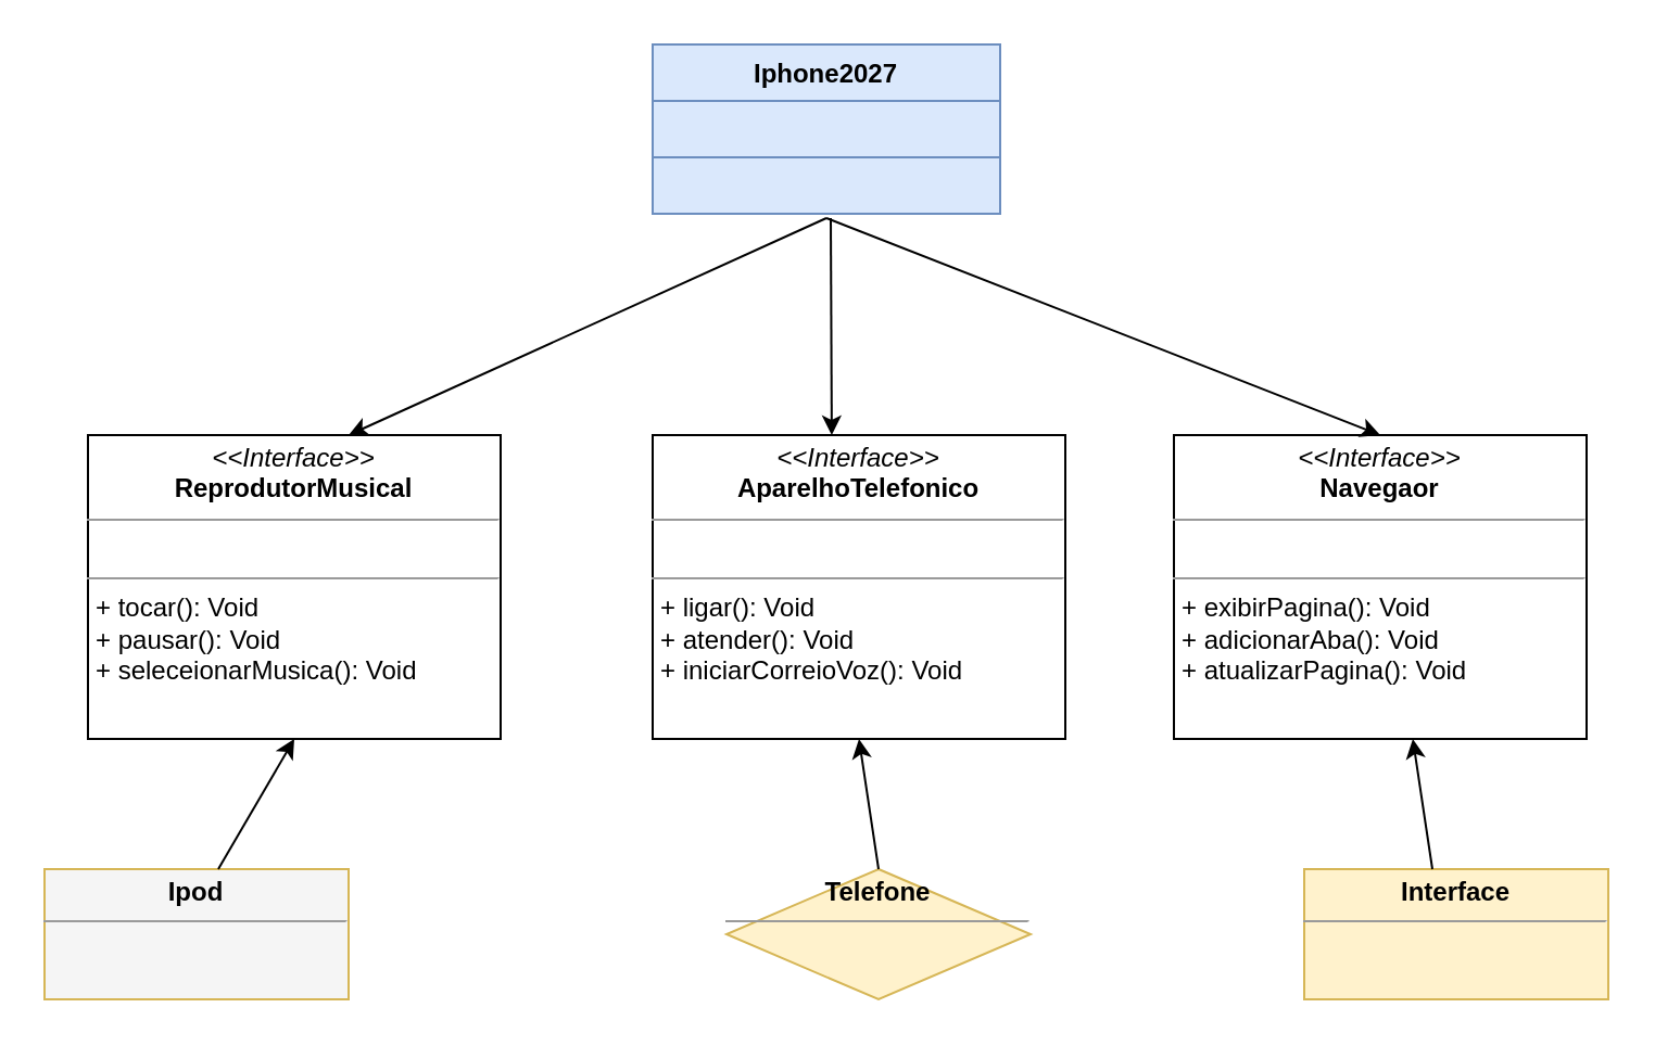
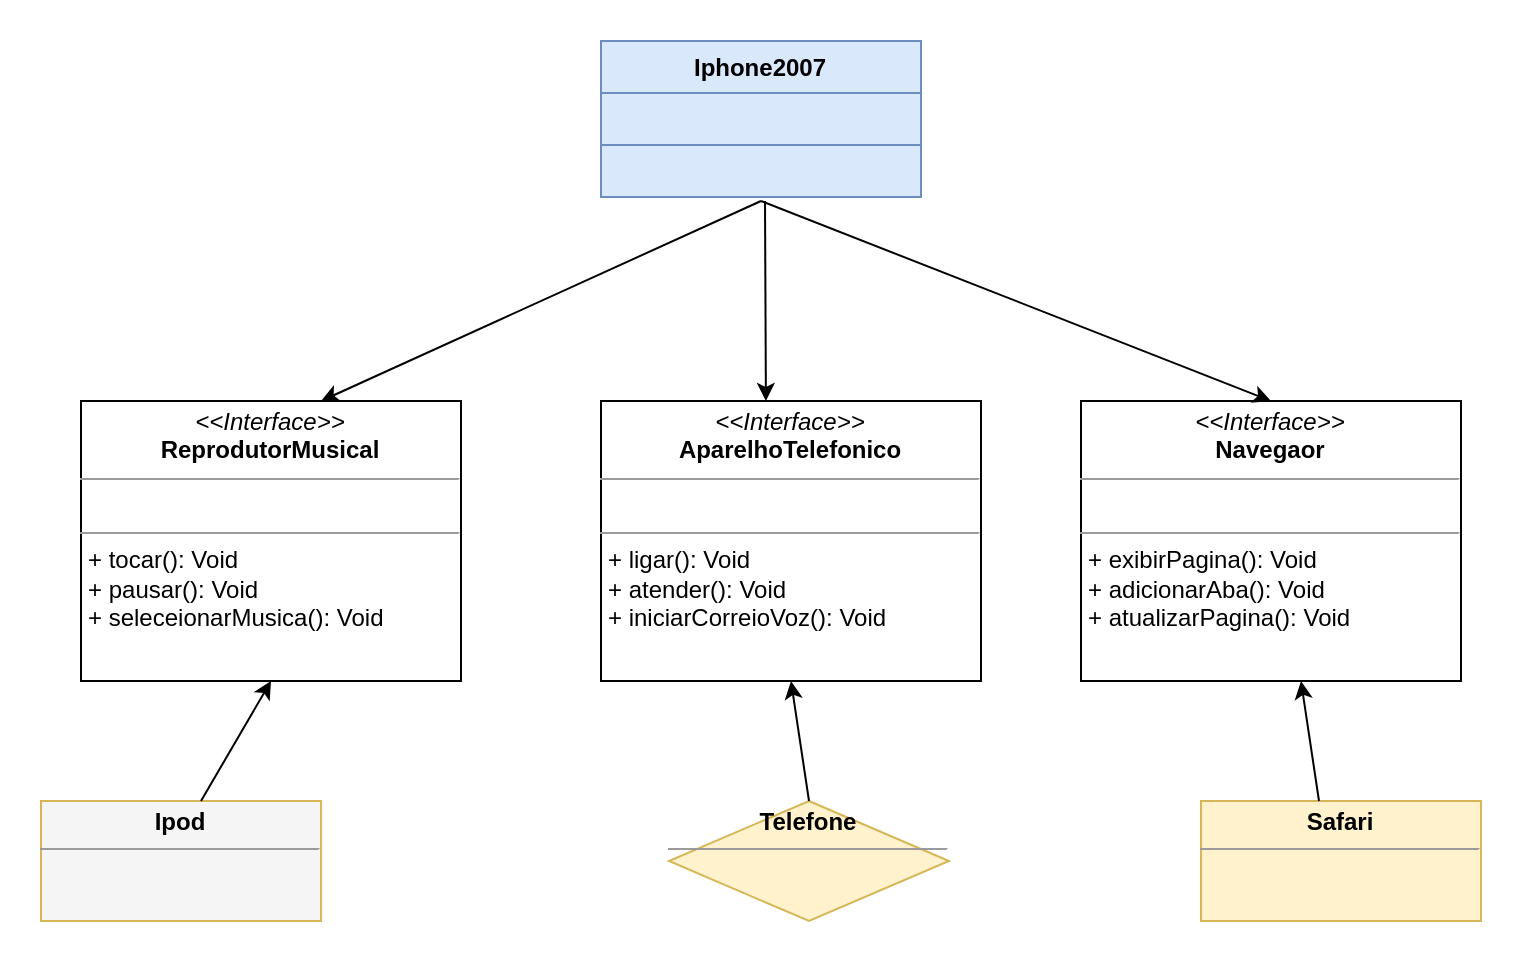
  <mxCell id="0" />
  <mxCell id="1" parent="0" />
- <mxCell id="2" value="Iphone2027" style="swimlane;fontStyle=1;align=center;verticalAlign=top;childLayout=stackLayout;horizontal=1;startSize=26;horizontalStack=0;resizeParent=1;resizeParentMax=0;resizeLast=0;collapsible=1;marginBottom=0;rounded=0;fillColor=#dae8fc;strokeColor=#6c8ebf;swimlaneFillColor=none;" vertex="1" parent="1"><mxGeometry x="300" y="20" width="160" height="78" as="geometry" /></mxCell>
+ <mxCell id="2" value="Iphone2007" style="swimlane;fontStyle=1;align=center;verticalAlign=top;childLayout=stackLayout;horizontal=1;startSize=26;horizontalStack=0;resizeParent=1;resizeParentMax=0;resizeLast=0;collapsible=1;marginBottom=0;rounded=0;fillColor=#dae8fc;strokeColor=#6c8ebf;swimlaneFillColor=none;" vertex="1" parent="1"><mxGeometry x="300" y="20" width="160" height="78" as="geometry" /></mxCell>
  <mxCell id="3" value="" style="text;strokeColor=#6c8ebf;fillColor=#dae8fc;align=left;verticalAlign=top;spacingLeft=4;spacingRight=4;overflow=hidden;rotatable=0;points=[[0,0.5],[1,0.5]];portConstraint=eastwest;rounded=0;" vertex="1" parent="2"><mxGeometry y="26" width="160" height="26" as="geometry" /></mxCell>
  <mxCell id="4" value="" style="text;strokeColor=#6c8ebf;fillColor=#dae8fc;align=left;verticalAlign=top;spacingLeft=4;spacingRight=4;overflow=hidden;rotatable=0;points=[[0,0.5],[1,0.5]];portConstraint=eastwest;rounded=0;" vertex="1" parent="2"><mxGeometry y="52" width="160" height="26" as="geometry" /></mxCell>
  <mxCell id="5" value="&lt;p style=&quot;margin:0px;margin-top:4px;text-align:center;&quot;&gt;&lt;i&gt;&amp;lt;&amp;lt;Interface&amp;gt;&amp;gt;&lt;/i&gt;&lt;br&gt;&lt;b&gt;ReprodutorMusical&lt;/b&gt;&lt;/p&gt;&lt;hr size=&quot;1&quot;&gt;&lt;p style=&quot;margin:0px;margin-left:4px;&quot;&gt;&lt;br&gt;&lt;/p&gt;&lt;hr size=&quot;1&quot;&gt;&lt;p style=&quot;margin:0px;margin-left:4px;&quot;&gt;+ tocar(): Void&lt;/p&gt;&lt;p style=&quot;margin:0px;margin-left:4px;&quot;&gt;+ pausar(): Void&lt;/p&gt;&lt;p style=&quot;margin:0px;margin-left:4px;&quot;&gt;+ seleceionarMusica(): Void&amp;nbsp;&lt;/p&gt;" style="verticalAlign=top;align=left;overflow=fill;fontSize=12;fontFamily=Helvetica;html=1;rounded=0;" vertex="1" parent="1"><mxGeometry x="40" y="200" width="190" height="140" as="geometry" /></mxCell>
  <mxCell id="6" value="&lt;p style=&quot;margin:0px;margin-top:4px;text-align:center;&quot;&gt;&lt;i&gt;&amp;lt;&amp;lt;Interface&amp;gt;&amp;gt;&lt;/i&gt;&lt;br&gt;&lt;b&gt;AparelhoTelefonico&lt;/b&gt;&lt;/p&gt;&lt;hr size=&quot;1&quot;&gt;&lt;p style=&quot;margin:0px;margin-left:4px;&quot;&gt;&lt;br&gt;&lt;/p&gt;&lt;hr size=&quot;1&quot;&gt;&lt;p style=&quot;margin:0px;margin-left:4px;&quot;&gt;+ ligar(): Void&lt;/p&gt;&lt;p style=&quot;margin:0px;margin-left:4px;&quot;&gt;+ atender(): Void&lt;/p&gt;&lt;p style=&quot;margin:0px;margin-left:4px;&quot;&gt;+ iniciarCorreioVoz(): Void&amp;nbsp;&lt;/p&gt;" style="verticalAlign=top;align=left;overflow=fill;fontSize=12;fontFamily=Helvetica;html=1;rounded=0;" vertex="1" parent="1"><mxGeometry x="300" y="200" width="190" height="140" as="geometry" /></mxCell>
  <mxCell id="7" value="&lt;p style=&quot;margin:0px;margin-top:4px;text-align:center;&quot;&gt;&lt;i&gt;&amp;lt;&amp;lt;Interface&amp;gt;&amp;gt;&lt;/i&gt;&lt;br&gt;&lt;b&gt;Navegaor&lt;/b&gt;&lt;/p&gt;&lt;hr size=&quot;1&quot;&gt;&lt;p style=&quot;margin:0px;margin-left:4px;&quot;&gt;&lt;br&gt;&lt;/p&gt;&lt;hr size=&quot;1&quot;&gt;&lt;p style=&quot;margin:0px;margin-left:4px;&quot;&gt;+ exibirPagina(): Void&lt;/p&gt;&lt;p style=&quot;margin:0px;margin-left:4px;&quot;&gt;+ adicionarAba(): Void&lt;/p&gt;&lt;p style=&quot;margin:0px;margin-left:4px;&quot;&gt;+ atualizarPagina(): Void&amp;nbsp;&lt;/p&gt;" style="verticalAlign=top;align=left;overflow=fill;fontSize=12;fontFamily=Helvetica;html=1;rounded=0;" vertex="1" parent="1"><mxGeometry x="540" y="200" width="190" height="140" as="geometry" /></mxCell>
  <mxCell id="8" value="&lt;p style=&quot;margin:0px;margin-top:4px;text-align:center;&quot;&gt;&lt;b&gt;Ipod&lt;/b&gt;&lt;/p&gt;&lt;hr size=&quot;1&quot;&gt;&lt;div style=&quot;height:2px;&quot;&gt;&lt;/div&gt;" style="verticalAlign=top;align=left;overflow=fill;fontSize=12;fontFamily=Helvetica;html=1;fillColor=#f5f5f5;strokeColor=#d6b656;rounded=0;" vertex="1" parent="1"><mxGeometry x="20" y="400" width="140" height="60" as="geometry" /></mxCell>
- <mxCell id="9" value="&lt;p style=&quot;margin:0px;margin-top:4px;text-align:center;&quot;&gt;&lt;b&gt;Interface&lt;/b&gt;&lt;/p&gt;&lt;hr size=&quot;1&quot;&gt;&lt;div style=&quot;height:2px;&quot;&gt;&lt;/div&gt;" style="verticalAlign=top;align=left;overflow=fill;fontSize=12;fontFamily=Helvetica;html=1;fillColor=#fff2cc;strokeColor=#d6b656;rounded=0;" vertex="1" parent="1"><mxGeometry x="600" y="400" width="140" height="60" as="geometry" /></mxCell>
+ <mxCell id="9" value="&lt;p style=&quot;margin:0px;margin-top:4px;text-align:center;&quot;&gt;&lt;b&gt;Safari&lt;/b&gt;&lt;/p&gt;&lt;hr size=&quot;1&quot;&gt;&lt;div style=&quot;height:2px;&quot;&gt;&lt;/div&gt;" style="verticalAlign=top;align=left;overflow=fill;fontSize=12;fontFamily=Helvetica;html=1;fillColor=#fff2cc;strokeColor=#d6b656;rounded=0;" vertex="1" parent="1"><mxGeometry x="600" y="400" width="140" height="60" as="geometry" /></mxCell>
  <mxCell id="10" value="&lt;p style=&quot;margin:0px;margin-top:4px;text-align:center;&quot;&gt;&lt;b&gt;Telefone&lt;/b&gt;&lt;/p&gt;&lt;hr size=&quot;1&quot;&gt;&lt;div style=&quot;height:2px;&quot;&gt;&lt;/div&gt;" style="rhombus;verticalAlign=top;align=left;overflow=fill;fontSize=12;fontFamily=Helvetica;html=1;fillColor=#fff2cc;strokeColor=#d6b656;" vertex="1" parent="1"><mxGeometry x="334" y="400" width="140" height="60" as="geometry" /></mxCell>
  <mxCell id="11" value="" style="endArrow=classic;html=1;rounded=0;" edge="1" parent="1"><mxGeometry width="50" height="50" relative="1" as="geometry"><mxPoint x="380" y="100" as="sourcePoint" /><mxPoint x="160" y="200" as="targetPoint" /></mxGeometry></mxCell>
  <mxCell id="12" value="" style="endArrow=classic;html=1;rounded=0;entryX=0.434;entryY=0;entryDx=0;entryDy=0;entryPerimeter=0;" edge="1" parent="1" target="6"><mxGeometry width="50" height="50" relative="1" as="geometry"><mxPoint x="382" y="100" as="sourcePoint" /><mxPoint x="169.13" y="206.78" as="targetPoint" /></mxGeometry></mxCell>
  <mxCell id="13" value="" style="endArrow=classic;html=1;rounded=0;entryX=0.5;entryY=0;entryDx=0;entryDy=0;" edge="1" parent="1" target="7"><mxGeometry width="50" height="50" relative="1" as="geometry"><mxPoint x="380" y="100" as="sourcePoint" /><mxPoint x="392.46" y="210" as="targetPoint" /></mxGeometry></mxCell>
  <mxCell id="14" value="" style="endArrow=classic;html=1;rounded=0;entryX=0.5;entryY=1;entryDx=0;entryDy=0;" edge="1" parent="1" target="5"><mxGeometry width="50" height="50" relative="1" as="geometry"><mxPoint x="100" y="400" as="sourcePoint" /><mxPoint x="150" y="350" as="targetPoint" /></mxGeometry></mxCell>
  <mxCell id="15" value="" style="endArrow=classic;html=1;rounded=0;entryX=0.5;entryY=1;entryDx=0;entryDy=0;exitX=0.5;exitY=0;exitDx=0;exitDy=0;" edge="1" parent="1" source="10" target="6"><mxGeometry width="50" height="50" relative="1" as="geometry"><mxPoint x="390" y="400" as="sourcePoint" /><mxPoint x="425" y="340" as="targetPoint" /></mxGeometry></mxCell>
  <mxCell id="16" value="" style="endArrow=classic;html=1;rounded=0;entryX=0.5;entryY=1;entryDx=0;entryDy=0;exitX=0.5;exitY=0;exitDx=0;exitDy=0;" edge="1" parent="1"><mxGeometry width="50" height="50" relative="1" as="geometry"><mxPoint x="659" y="400" as="sourcePoint" /><mxPoint x="650" y="340" as="targetPoint" /></mxGeometry></mxCell>
